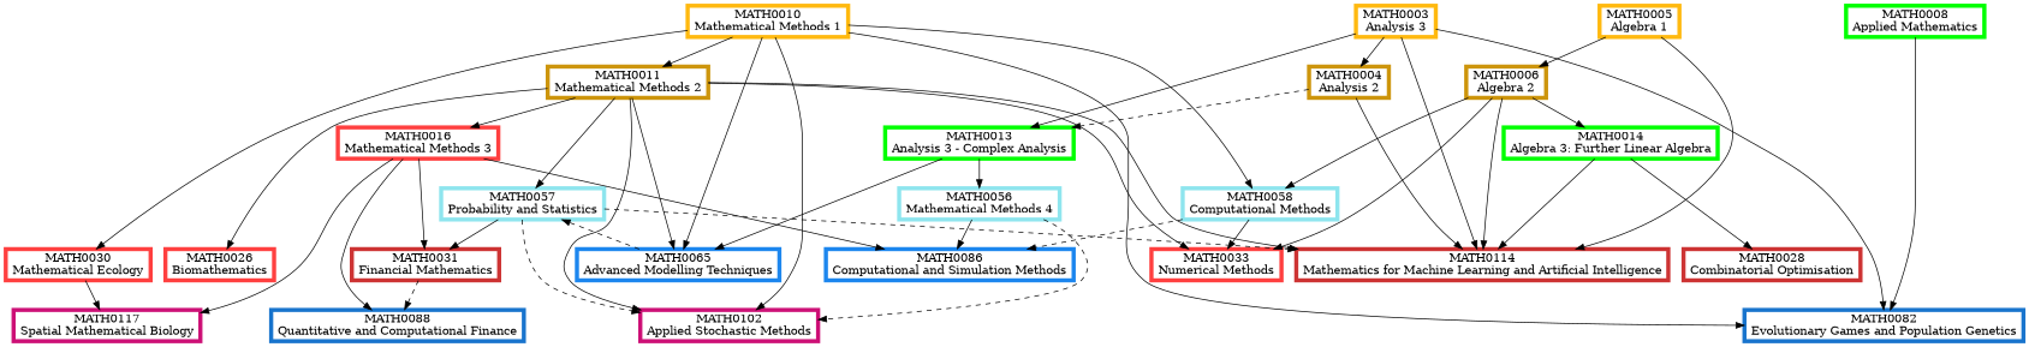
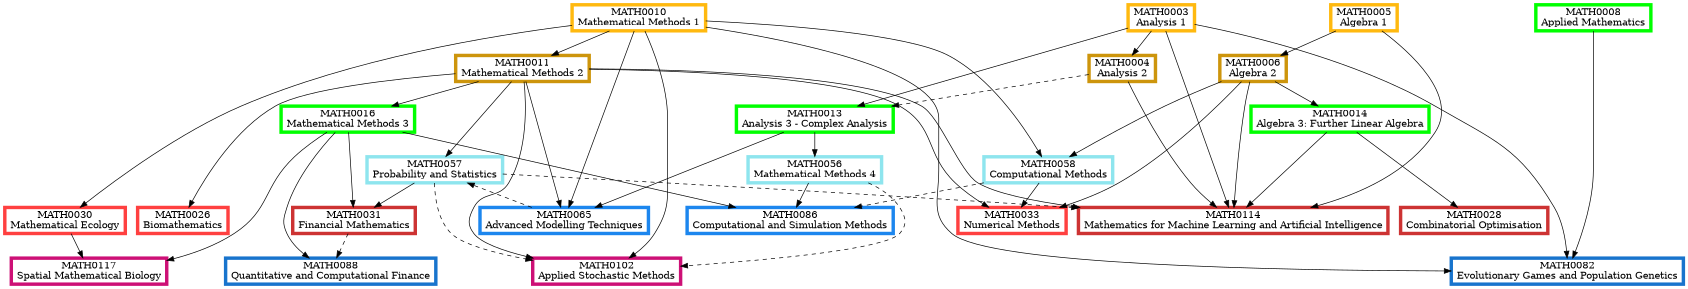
  digraph {
    node [color=green1 fillcolor=white penwidth=5 shape=box style="filled,bold"]
    n1 [color=darkgoldenrod1 label="MATH0010\nMathematical Methods 1"]
    n2 [label="MATH0008\nApplied Mathematics"]
-   n3 [color=darkgoldenrod1 label="MATH0003\nAnalysis 3"]
+   n3 [color=darkgoldenrod1 label="MATH0003\nAnalysis 1"]
    n4 [color=darkgoldenrod1 label="MATH0005\nAlgebra 1"]
    n5 [color=darkgoldenrod3 label="MATH0011\nMathematical Methods 2"]
    n6 [color=darkgoldenrod3 label="MATH0004\nAnalysis 2"]
    n7 [color=darkgoldenrod3 label="MATH0006\nAlgebra 2"]
    n8 [label="MATH0013\nAnalysis 3 - Complex Analysis"]
-   n9 [color=brown1 label="MATH0016\nMathematical Methods 3"]
+   n9 [label="MATH0016\nMathematical Methods 3"]
    n10 [label="MATH0014\nAlgebra 3: Further Linear Algebra"]
    n11 [color=cadetblue2 label="MATH0056\nMathematical Methods 4"]
    n12 [color=cadetblue2 label="MATH0057\nProbability and Statistics"]
    n13 [color=cadetblue2 label="MATH0058\nComputational Methods"]
    n14 [color=brown1 label="MATH0033\nNumerical Methods"]
    n15 [color=brown1 label="MATH0030\nMathematical Ecology"]
    n16 [color=brown1 label="MATH0026\nBiomathematics"]
    n17 [color=brown3 label="MATH0114\nMathematics for Machine Learning and Artificial Intelligence"]
    n18 [color=brown3 label="MATH0028\nCombinatorial Optimisation"]
    n19 [color=brown3 label="MATH0031\nFinancial Mathematics"]
    n20 [color=deeppink3 label="MATH0117\nSpatial Mathematical Biology"]
    n21 [color=deeppink3 label="MATH0102\nApplied Stochastic Methods"]
    n22 [color=dodgerblue2 label="MATH0065\nAdvanced Modelling Techniques"]
    n23 [color=dodgerblue2 label="MATH0086\nComputational and Simulation Methods"]
    n24 [color=dodgerblue3 label="MATH0088\nQuantitative and Computational Finance"]
    n25 [color=dodgerblue3 label="MATH0082\nEvolutionary Games and Population Genetics"]
    subgraph sub_1 {
      rank=same
      n1
      n2
      n3
      n4
    }
    subgraph sub_2 {
      rank=same
      n5
      n6
      n7
    }
    subgraph sub_3 {
      rank=same
      n8
      n9
      n10
    }
    subgraph sub_4 {
      rank=same
      n11
      n12
      n13
    }
    subgraph sub_5 {
      rank=same
      n14
      n15
      n16
    }
    subgraph sub_6 {
      rank=same
      n17
      n18
      n19
    }
    subgraph sub_7 {
      rank=same
      n20
      n21
    }
    subgraph sub_8 {
      rank=same
      n22
      n23
    }
    subgraph sub_9 {
      rank=same
      n24
      n25
    }
    n1 -> n5
    n1 -> n13
    n1 -> n15
    n1 -> n21
    n1 -> n22
    n1 -> n25
    n2 -> n25
    n3 -> n6
    n3 -> n8
    n3 -> n17
    n3 -> n25
    n4 -> n7
    n4 -> n17
    n5 -> n9
    n5 -> n12
    n5 -> n14
    n5 -> n16
    n5 -> n17
    n5 -> n21
    n5 -> n22
    n6 -> n8 [style=dashed]
    n6 -> n17
    n7 -> n10
    n7 -> n13
    n7 -> n14
    n7 -> n17
    n8 -> n11
    n8 -> n22
    n9 -> n19
    n9 -> n20
    n9 -> n23
    n9 -> n24
    n10 -> n17
    n10 -> n18
    n11 -> n21 [style=dashed]
    n11 -> n23
    n12 -> n17 [style=dashed]
    n12 -> n19
    n12 -> n21 [style=dashed]
    n13 -> n14
    n13 -> n23 [style=dashed]
    n15 -> n20
    n19 -> n24 [style=dashed]
    n22 -> n12 [style=dashed]
  }
